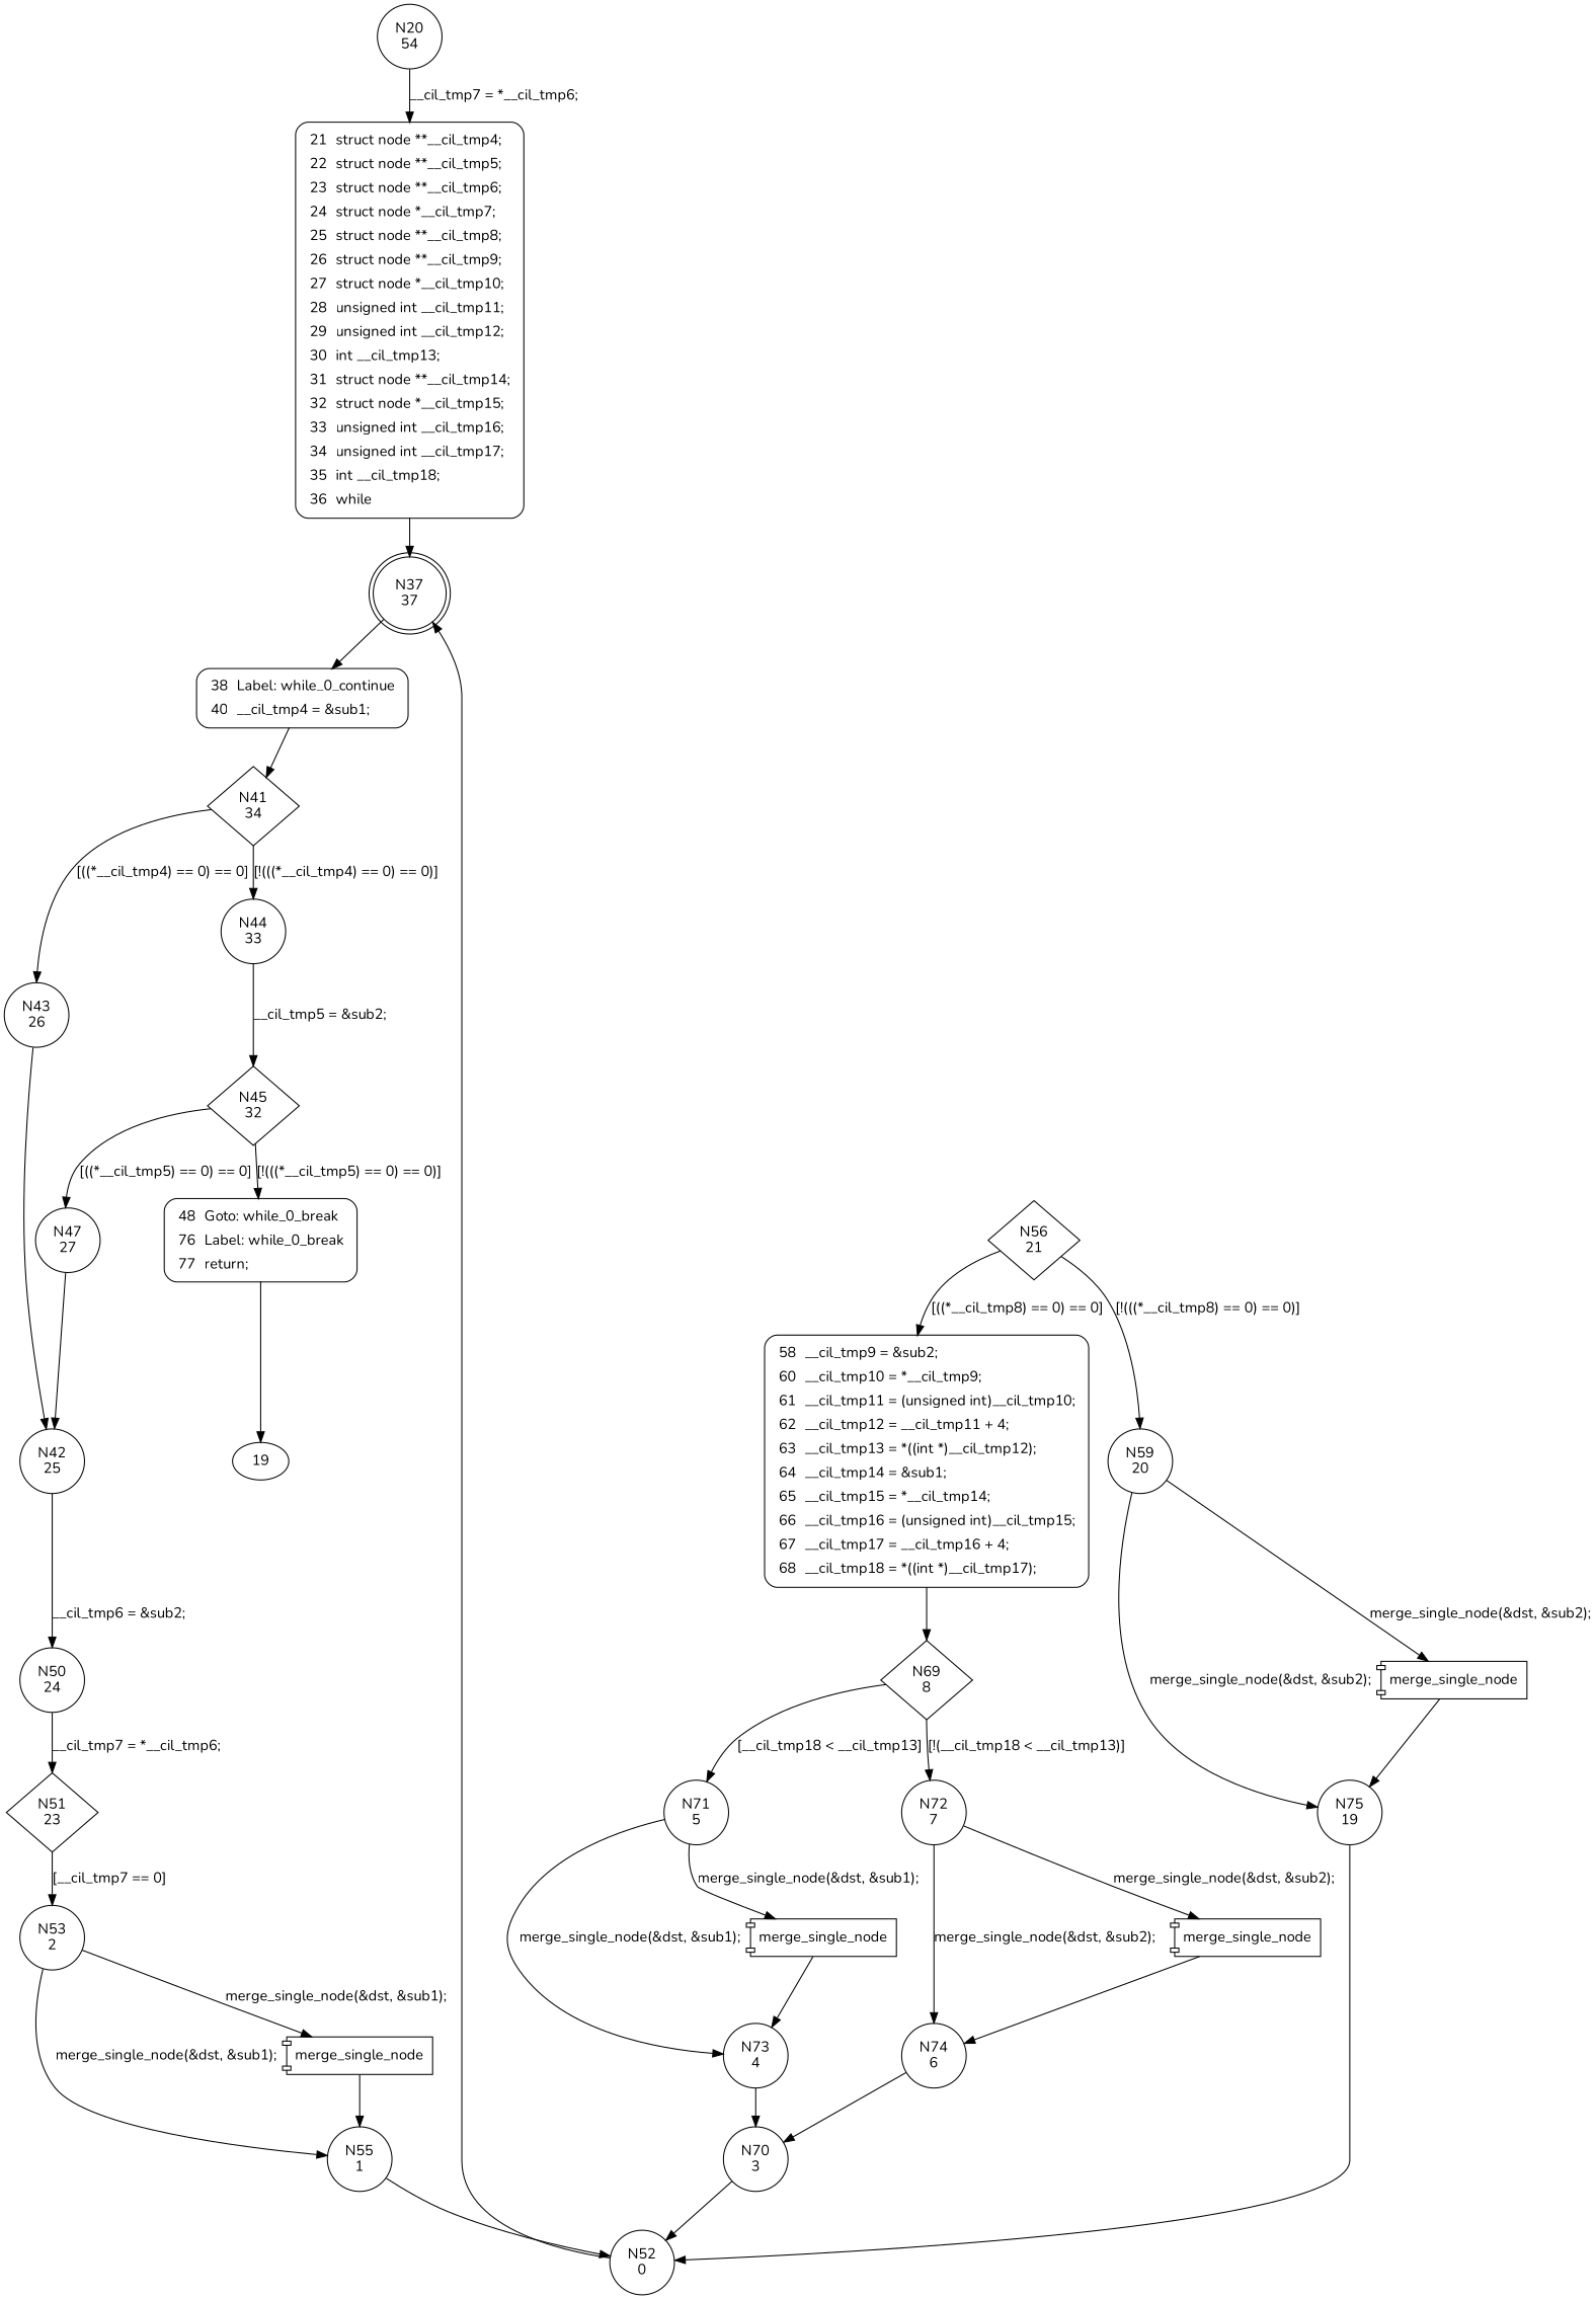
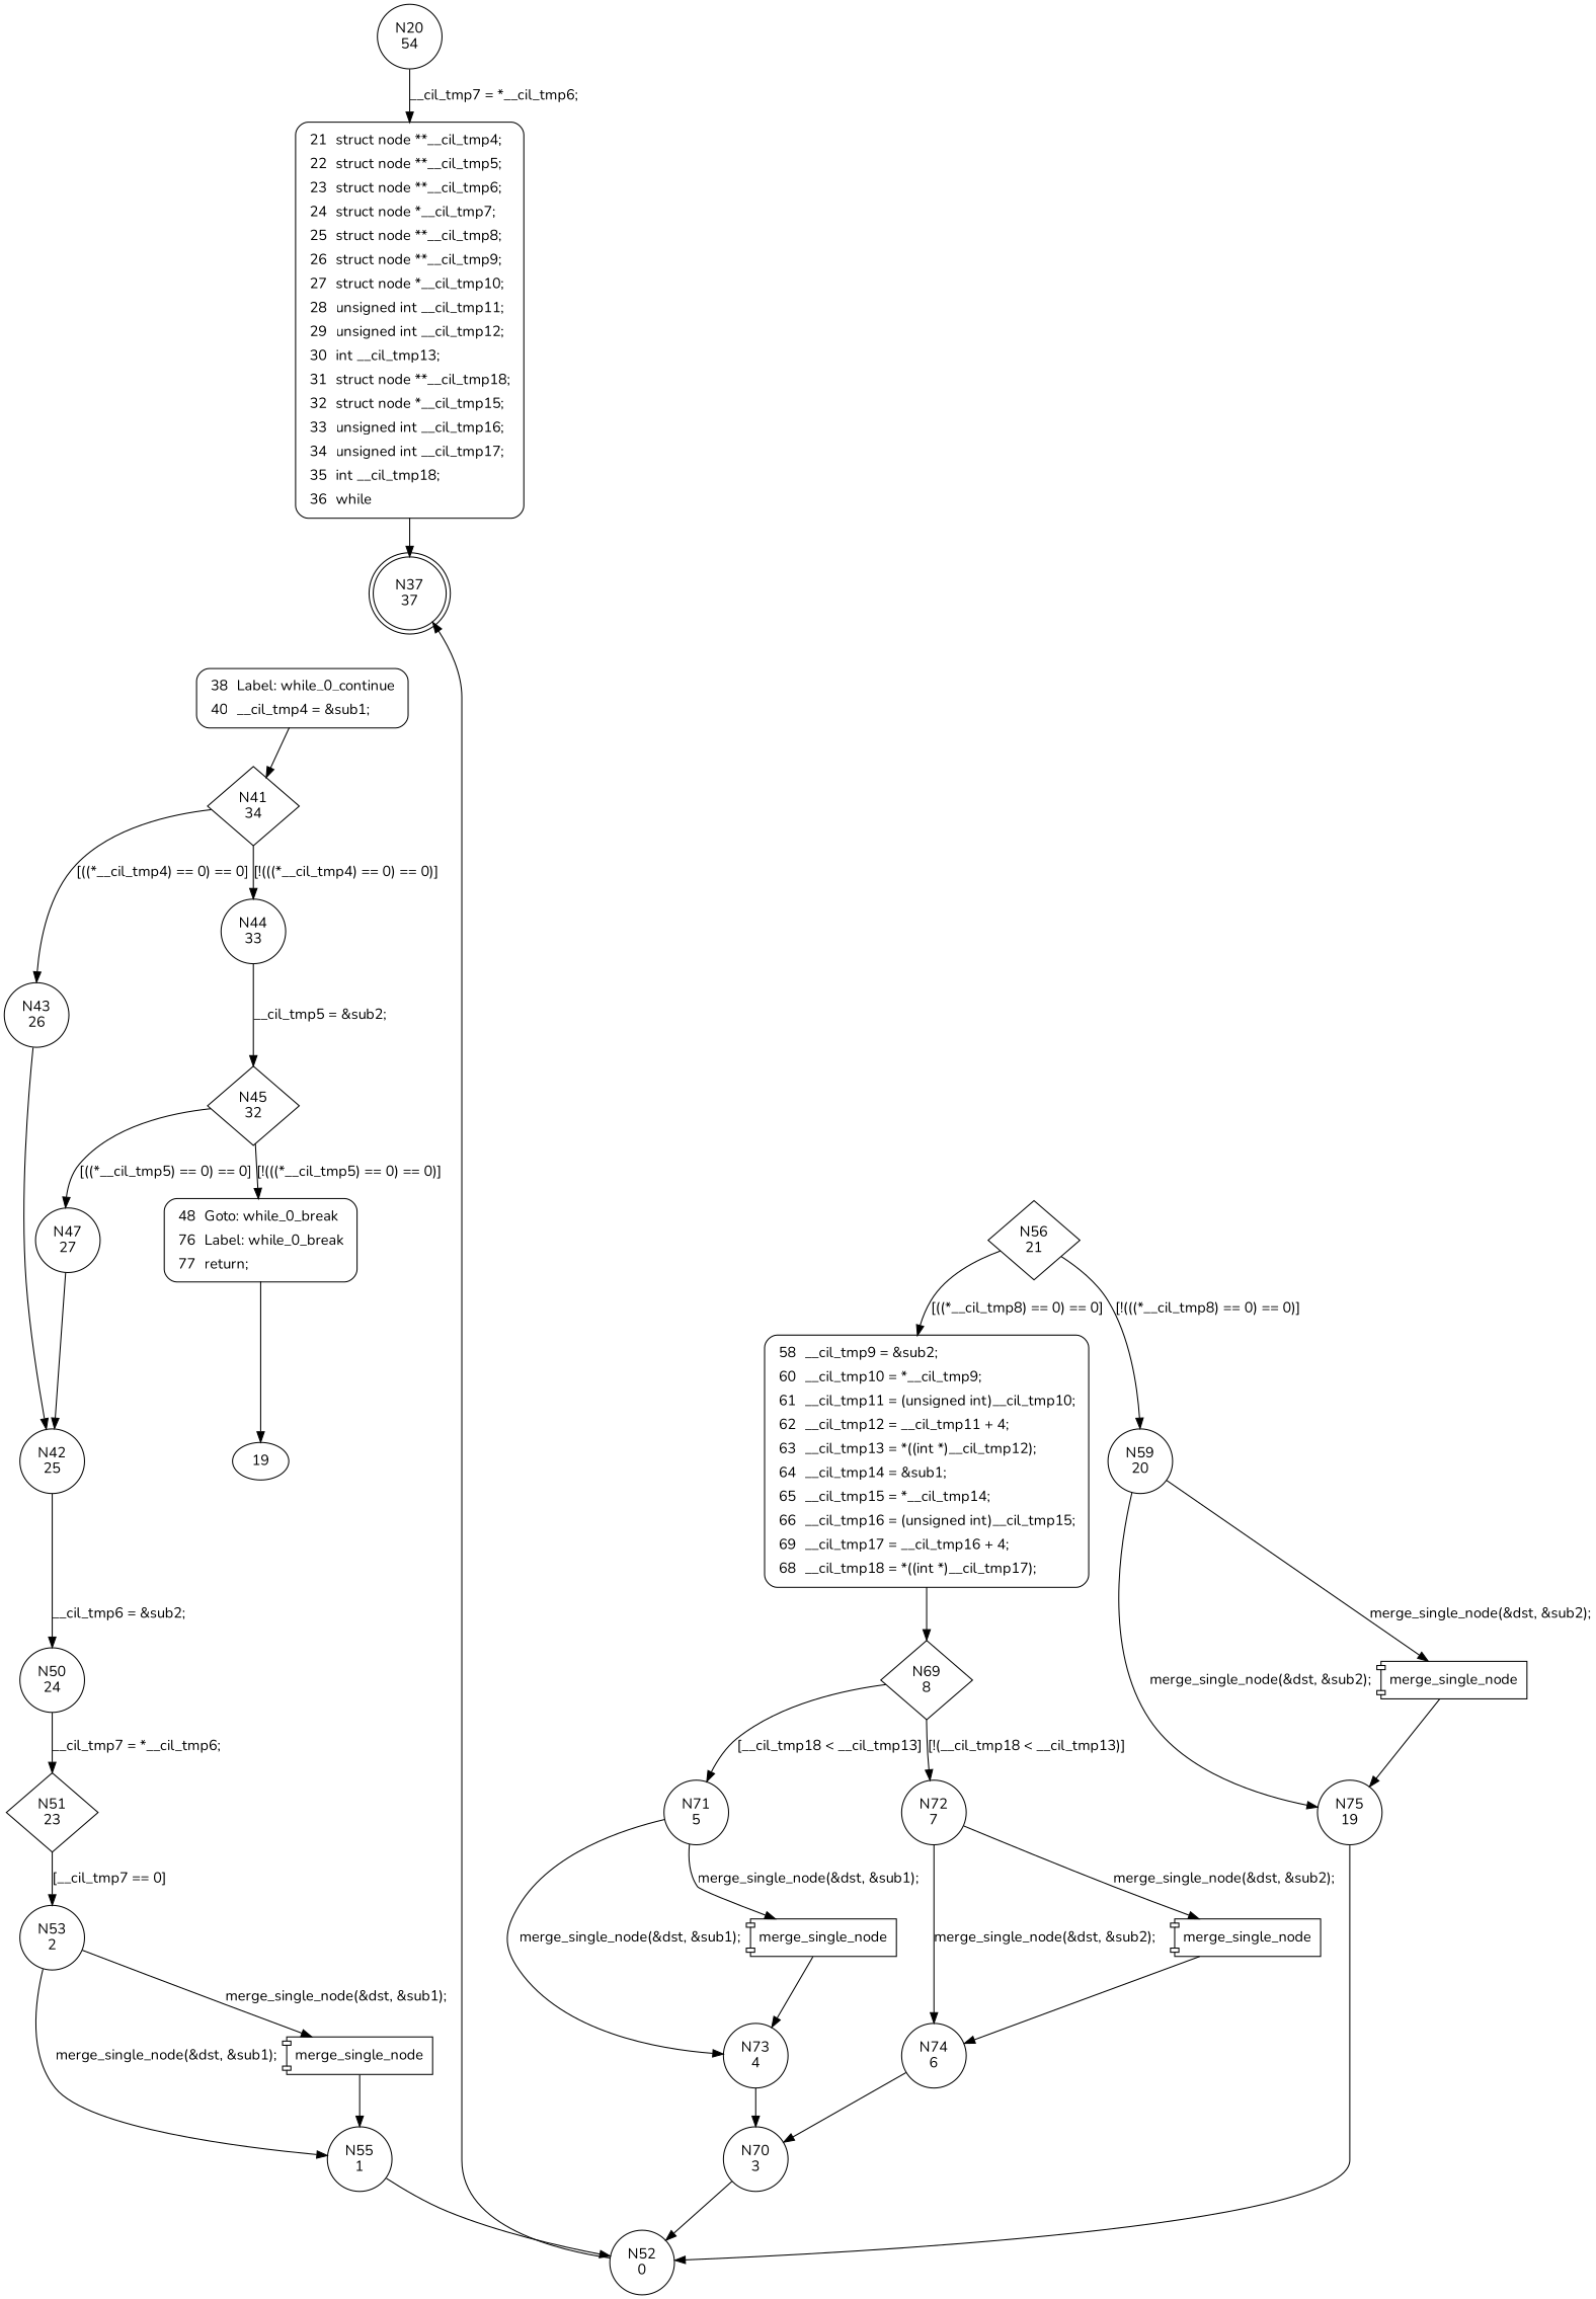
  digraph {
    fontname=Nunito
    node [fontname=Nunito shape=circle]
    edge [fontname=Nunito]
    n1 [label="N20\n54"]
-   n2 [fillcolor=white label=<<table border="0" cellborder="0" cellpadding="3" bgcolor="white"><tr><td align="right">21</td><td align="left">struct node **__cil_tmp4;</td></tr><tr><td align="right">22</td><td align="left">struct node **__cil_tmp5;</td></tr><tr><td align="right">23</td><td align="left">struct node **__cil_tmp6;</td></tr><tr><td align="right">24</td><td align="left">struct node *__cil_tmp7;</td></tr><tr><td align="right">25</td><td align="left">struct node **__cil_tmp8;</td></tr><tr><td align="right">26</td><td align="left">struct node **__cil_tmp9;</td></tr><tr><td align="right">27</td><td align="left">struct node *__cil_tmp10;</td></tr><tr><td align="right">28</td><td align="left">unsigned int __cil_tmp11;</td></tr><tr><td align="right">29</td><td align="left">unsigned int __cil_tmp12;</td></tr><tr><td align="right">30</td><td align="left">int __cil_tmp13;</td></tr><tr><td align="right">31</td><td align="left">struct node **__cil_tmp14;</td></tr><tr><td align="right">32</td><td align="left">struct node *__cil_tmp15;</td></tr><tr><td align="right">33</td><td align="left">unsigned int __cil_tmp16;</td></tr><tr><td align="right">34</td><td align="left">unsigned int __cil_tmp17;</td></tr><tr><td align="right">35</td><td align="left">int __cil_tmp18;</td></tr><tr><td align="right">36</td><td align="left">while</td></tr></table>> penwidth=1 shape=Mrecord style="filled,bold"]
+   n2 [fillcolor=white label=<<table border="0" cellborder="0" cellpadding="3" bgcolor="white"><tr><td align="right">21</td><td align="left">struct node **__cil_tmp4;</td></tr><tr><td align="right">22</td><td align="left">struct node **__cil_tmp5;</td></tr><tr><td align="right">23</td><td align="left">struct node **__cil_tmp6;</td></tr><tr><td align="right">24</td><td align="left">struct node *__cil_tmp7;</td></tr><tr><td align="right">25</td><td align="left">struct node **__cil_tmp8;</td></tr><tr><td align="right">26</td><td align="left">struct node **__cil_tmp9;</td></tr><tr><td align="right">27</td><td align="left">struct node *__cil_tmp10;</td></tr><tr><td align="right">28</td><td align="left">unsigned int __cil_tmp11;</td></tr><tr><td align="right">29</td><td align="left">unsigned int __cil_tmp12;</td></tr><tr><td align="right">30</td><td align="left">int __cil_tmp13;</td></tr><tr><td align="right">31</td><td align="left">struct node **__cil_tmp18;</td></tr><tr><td align="right">32</td><td align="left">struct node *__cil_tmp15;</td></tr><tr><td align="right">33</td><td align="left">unsigned int __cil_tmp16;</td></tr><tr><td align="right">34</td><td align="left">unsigned int __cil_tmp17;</td></tr><tr><td align="right">35</td><td align="left">int __cil_tmp18;</td></tr><tr><td align="right">36</td><td align="left">while</td></tr></table>> penwidth=1 shape=Mrecord style="filled,bold"]
    n3 [label="N37\n37" shape=doublecircle]
    n4 [fillcolor=white label=<<table border="0" cellborder="0" cellpadding="3" bgcolor="white"><tr><td align="right">38</td><td align="left">Label: while_0_continue</td></tr><tr><td align="right">40</td><td align="left">__cil_tmp4 = &amp;sub1;</td></tr></table>> penwidth=1 shape=Mrecord style="filled,bold"]
    n5 [label="N41\n34" shape=diamond]
    n6 [label="N43\n26"]
    n7 [label="N44\n33"]
    n8 [label="N42\n25"]
    n9 [label="N45\n32" shape=diamond]
    n10 [label="N50\n24"]
    n11 [label="N47\n27"]
    n12 [fillcolor=white label=<<table border="0" cellborder="0" cellpadding="3" bgcolor="white"><tr><td align="right">48</td><td align="left">Goto: while_0_break</td></tr><tr><td align="right">76</td><td align="left">Label: while_0_break</td></tr><tr><td align="right">77</td><td align="left">return;</td></tr></table>> penwidth=1 shape=Mrecord style="filled,bold"]
    19 [shape=""]
    n14 [label="N51\n23" shape=diamond]
    n15 [label="N53\n2"]
    n16 [label="N55\n1"]
    n17 [label=merge_single_node shape=component]
    n18 [label="N52\n0"]
    n19 [label="N56\n21" shape=diamond]
-   n20 [fillcolor=white label=<<table border="0" cellborder="0" cellpadding="3" bgcolor="white"><tr><td align="right">58</td><td align="left">__cil_tmp9 = &amp;sub2;</td></tr><tr><td align="right">60</td><td align="left">__cil_tmp10 = *__cil_tmp9;</td></tr><tr><td align="right">61</td><td align="left">__cil_tmp11 = (unsigned int)__cil_tmp10;</td></tr><tr><td align="right">62</td><td align="left">__cil_tmp12 = __cil_tmp11 + 4;</td></tr><tr><td align="right">63</td><td align="left">__cil_tmp13 = *((int *)__cil_tmp12);</td></tr><tr><td align="right">64</td><td align="left">__cil_tmp14 = &amp;sub1;</td></tr><tr><td align="right">65</td><td align="left">__cil_tmp15 = *__cil_tmp14;</td></tr><tr><td align="right">66</td><td align="left">__cil_tmp16 = (unsigned int)__cil_tmp15;</td></tr><tr><td align="right">67</td><td align="left">__cil_tmp17 = __cil_tmp16 + 4;</td></tr><tr><td align="right">68</td><td align="left">__cil_tmp18 = *((int *)__cil_tmp17);</td></tr></table>> penwidth=1 shape=Mrecord style="filled,bold"]
+   n20 [fillcolor=white label=<<table border="0" cellborder="0" cellpadding="3" bgcolor="white"><tr><td align="right">58</td><td align="left">__cil_tmp9 = &amp;sub2;</td></tr><tr><td align="right">60</td><td align="left">__cil_tmp10 = *__cil_tmp9;</td></tr><tr><td align="right">61</td><td align="left">__cil_tmp11 = (unsigned int)__cil_tmp10;</td></tr><tr><td align="right">62</td><td align="left">__cil_tmp12 = __cil_tmp11 + 4;</td></tr><tr><td align="right">63</td><td align="left">__cil_tmp13 = *((int *)__cil_tmp12);</td></tr><tr><td align="right">64</td><td align="left">__cil_tmp14 = &amp;sub1;</td></tr><tr><td align="right">65</td><td align="left">__cil_tmp15 = *__cil_tmp14;</td></tr><tr><td align="right">66</td><td align="left">__cil_tmp16 = (unsigned int)__cil_tmp15;</td></tr><tr><td align="right">69</td><td align="left">__cil_tmp17 = __cil_tmp16 + 4;</td></tr><tr><td align="right">68</td><td align="left">__cil_tmp18 = *((int *)__cil_tmp17);</td></tr></table>> penwidth=1 shape=Mrecord style="filled,bold"]
    n21 [label="N59\n20"]
    n22 [label="N69\n8" shape=diamond]
    n23 [label="N75\n19"]
    n24 [label=merge_single_node shape=component]
    n25 [label="N71\n5"]
    n26 [label="N72\n7"]
    n27 [label="N73\n4"]
    n28 [label=merge_single_node shape=component]
    n29 [label="N74\n6"]
    n30 [label=merge_single_node shape=component]
    n31 [label="N70\n3"]
    n1 -> n2 [label="__cil_tmp7 = *__cil_tmp6;"]
    n2 -> n3
-   n3 -> n4
    n4 -> n5
    n5 -> n6 [label="[((*__cil_tmp4) == 0) == 0]"]
    n5 -> n7 [label="[!(((*__cil_tmp4) == 0) == 0)]"]
    n6 -> n8
    n7 -> n9 [label="__cil_tmp5 = &sub2;"]
    n8 -> n10 [label="__cil_tmp6 = &sub2;"]
    n9 -> n11 [label="[((*__cil_tmp5) == 0) == 0]"]
    n9 -> n12 [label="[!(((*__cil_tmp5) == 0) == 0)]"]
    n10 -> n14 [label="__cil_tmp7 = *__cil_tmp6;"]
    n11 -> n8
    n12 -> 19
    n14 -> n15 [label="[__cil_tmp7 == 0]"]
    n15 -> n16 [label="merge_single_node(&dst, &sub1);"]
    n15 -> n17 [label="merge_single_node(&dst, &sub1);"]
    n16 -> n18
    n17 -> n16
    n18 -> n3
    n19 -> n20 [label="[((*__cil_tmp8) == 0) == 0]"]
    n19 -> n21 [label="[!(((*__cil_tmp8) == 0) == 0)]"]
    n20 -> n22
    n21 -> n23 [label="merge_single_node(&dst, &sub2);"]
    n21 -> n24 [label="merge_single_node(&dst, &sub2);"]
    n22 -> n25 [label="[__cil_tmp18 < __cil_tmp13]"]
    n22 -> n26 [label="[!(__cil_tmp18 < __cil_tmp13)]"]
    n23 -> n18
    n24 -> n23
    n25 -> n27 [label="merge_single_node(&dst, &sub1);"]
    n25 -> n28 [label="merge_single_node(&dst, &sub1);"]
    n26 -> n29 [label="merge_single_node(&dst, &sub2);"]
    n26 -> n30 [label="merge_single_node(&dst, &sub2);"]
    n27 -> n31
    n28 -> n27
    n29 -> n31
    n30 -> n29
    n31 -> n18
  }
